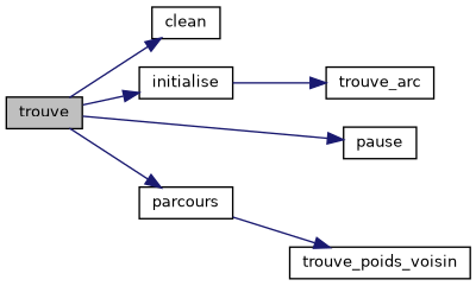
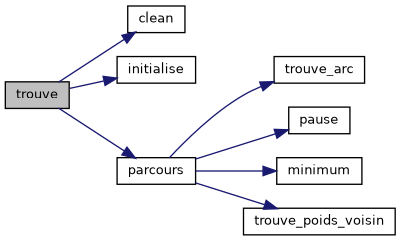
  digraph {
    rankdir=LR
    node [color=black fillcolor=white fontname=Helvetica fontsize=10 shape=record style=filled]
    edge [color=midnightblue fontname=Helvetica fontsize=10 labelfontname=Helvetica labelfontsize=10 style=solid]
    n1 [fillcolor=grey75 fontcolor=black height=0.2 label=trouve width=0.4]
    n2 [height=0.2 label=clean width=0.4]
    n3 [height=0.2 label=initialise width=0.4]
    n4 [height=0.2 label=parcours width=0.4]
    n5 [height=0.2 label=pause width=0.4]
+   n6 [height=0.2 label=minimum width=0.4]
    n7 [height=0.2 label=trouve_poids_voisin width=0.4]
    n8 [height=0.2 label=trouve_arc width=0.4]
    n1 -> n2
    n1 -> n3
    n1 -> n4
-   n1 -> n5
+   n4 -> n5
+   n4 -> n6
    n4 -> n7
-   n3 -> n8
+   n4 -> n8
  }
